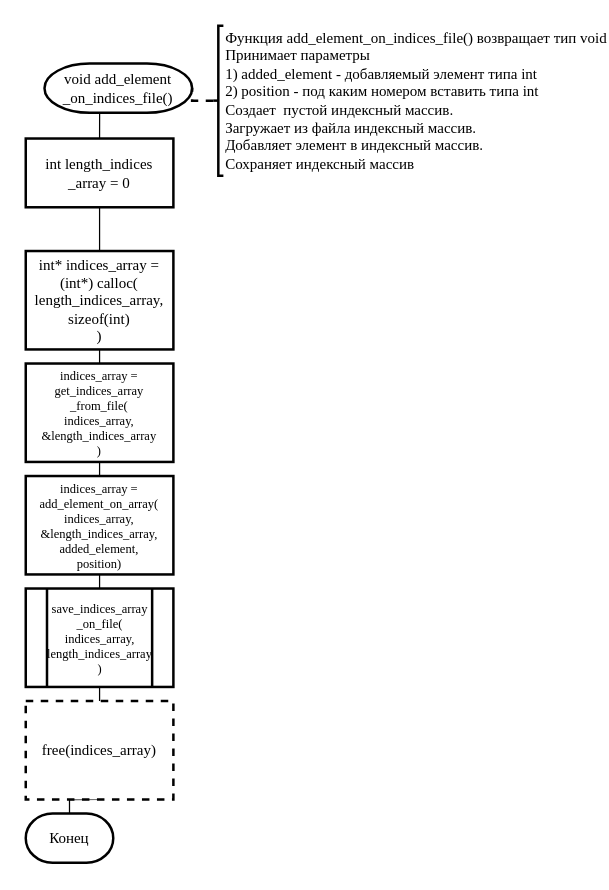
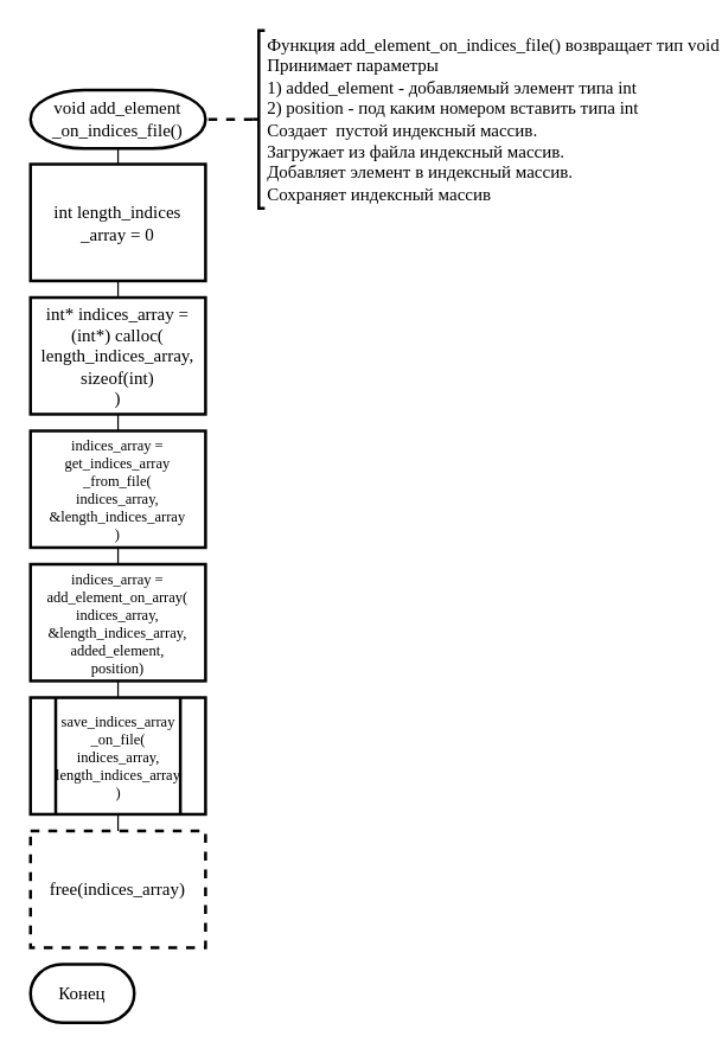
  <mxCell id="0" />
  <mxCell id="1" parent="0" />
  <mxCell id="2" style="edgeStyle=orthogonalEdgeStyle;rounded=0;orthogonalLoop=1;jettySize=auto;html=1;exitX=0.5;exitY=1;exitDx=0;exitDy=0;exitPerimeter=0;entryX=0.5;entryY=0;entryDx=0;entryDy=0;fontFamily=Times New Roman;fontSize=10;endArrow=none;endFill=0;" parent="1" source="3" target="5" edge="1"><mxGeometry relative="1" as="geometry" /></mxCell>
- <mxCell id="3" value="void add_element&lt;br&gt;_on_indices_file()" style="strokeWidth=2;html=1;shape=mxgraph.flowchart.terminator;whiteSpace=wrap;fontFamily=Times New Roman;" parent="1" vertex="1"><mxGeometry x="35" y="50.32" width="118.11" height="39.37" as="geometry" /></mxCell>
+ <mxCell id="3" value="void add_element&lt;br&gt;_on_indices_file()" style="strokeWidth=2;html=1;shape=mxgraph.flowchart.terminator;whiteSpace=wrap;fontFamily=Times New Roman;" parent="1" vertex="1"><mxGeometry x="20" y="60.32" width="118.11" height="39.37" as="geometry" /></mxCell>
  <mxCell id="4" style="edgeStyle=orthogonalEdgeStyle;rounded=0;orthogonalLoop=1;jettySize=auto;html=1;exitX=0.5;exitY=1;exitDx=0;exitDy=0;entryX=0.5;entryY=0;entryDx=0;entryDy=0;fontFamily=Times New Roman;fontSize=10;endArrow=none;endFill=0;" parent="1" source="5" target="7" edge="1"><mxGeometry relative="1" as="geometry" /></mxCell>
- <mxCell id="5" value="int length_indices&lt;br&gt;_array = 0" style="rounded=0;whiteSpace=wrap;html=1;absoluteArcSize=1;arcSize=14;strokeWidth=2;fontFamily=Times New Roman;" parent="1" vertex="1"><mxGeometry x="20" y="110.32" width="118.11" height="55" as="geometry" /></mxCell>
+ <mxCell id="5" value="int length_indices&lt;br&gt;_array = 0" style="rounded=0;whiteSpace=wrap;html=1;absoluteArcSize=1;arcSize=14;strokeWidth=2;fontFamily=Times New Roman;" parent="1" vertex="1"><mxGeometry x="20" y="110.32" width="118.11" height="78.74" as="geometry" /></mxCell>
  <mxCell id="6" style="edgeStyle=orthogonalEdgeStyle;rounded=0;orthogonalLoop=1;jettySize=auto;html=1;exitX=0.5;exitY=1;exitDx=0;exitDy=0;entryX=0.5;entryY=0;entryDx=0;entryDy=0;fontFamily=Times New Roman;fontSize=10;endArrow=none;endFill=0;" parent="1" source="7" target="9" edge="1"><mxGeometry relative="1" as="geometry" /></mxCell>
  <mxCell id="7" value="int* indices_array = (int*) calloc(&lt;br&gt;length_indices_array, sizeof(int)&lt;br&gt;)" style="rounded=0;whiteSpace=wrap;html=1;absoluteArcSize=1;arcSize=14;strokeWidth=2;fontFamily=Times New Roman;" parent="1" vertex="1"><mxGeometry x="20" y="200.32" width="118.11" height="78.74" as="geometry" /></mxCell>
  <mxCell id="8" style="edgeStyle=orthogonalEdgeStyle;rounded=0;orthogonalLoop=1;jettySize=auto;html=1;exitX=0.5;exitY=1;exitDx=0;exitDy=0;entryX=0.5;entryY=0;entryDx=0;entryDy=0;fontFamily=Times New Roman;fontSize=10;endArrow=none;endFill=0;" parent="1" source="9" target="11" edge="1"><mxGeometry relative="1" as="geometry" /></mxCell>
  <mxCell id="9" value="indices_array = get_indices_array&lt;br&gt;_from_file(&lt;br style=&quot;font-size: 10px&quot;&gt;indices_array, &amp;amp;length_indices_array&lt;br style=&quot;font-size: 10px&quot;&gt;)" style="rounded=0;whiteSpace=wrap;html=1;absoluteArcSize=1;arcSize=14;strokeWidth=2;fontSize=10;fontFamily=Times New Roman;" parent="1" vertex="1"><mxGeometry x="20" y="290.32" width="118.11" height="78.74" as="geometry" /></mxCell>
  <mxCell id="10" style="edgeStyle=orthogonalEdgeStyle;rounded=0;orthogonalLoop=1;jettySize=auto;html=1;exitX=0.5;exitY=1;exitDx=0;exitDy=0;entryX=0.5;entryY=0;entryDx=0;entryDy=0;fontFamily=Times New Roman;fontSize=10;endArrow=none;endFill=0;" parent="1" source="11" target="13" edge="1"><mxGeometry relative="1" as="geometry" /></mxCell>
  <mxCell id="11" value="indices_array = add_element_on_array(&lt;br&gt;indices_array, &amp;amp;length_indices_array, added_element, &lt;br&gt;position)" style="rounded=0;whiteSpace=wrap;html=1;absoluteArcSize=1;arcSize=14;strokeWidth=2;fontFamily=Times New Roman;fontSize=10;" parent="1" vertex="1"><mxGeometry x="20" y="380.32" width="118.11" height="78.74" as="geometry" /></mxCell>
  <mxCell id="12" style="edgeStyle=orthogonalEdgeStyle;rounded=0;orthogonalLoop=1;jettySize=auto;html=1;exitX=0.5;exitY=1;exitDx=0;exitDy=0;entryX=0.5;entryY=0;entryDx=0;entryDy=0;fontFamily=Times New Roman;fontSize=10;endArrow=none;endFill=0;" parent="1" source="13" target="15" edge="1"><mxGeometry relative="1" as="geometry" /></mxCell>
  <mxCell id="13" value="save_indices_array&lt;br style=&quot;font-size: 10px;&quot;&gt;_on_file(&lt;br style=&quot;font-size: 10px;&quot;&gt;indices_array, length_indices_array&lt;br style=&quot;font-size: 10px;&quot;&gt;)" style="verticalLabelPosition=middle;verticalAlign=middle;html=1;shape=process;whiteSpace=wrap;rounded=0;size=0.14;arcSize=6;fontFamily=Times New Roman;strokeWidth=2;labelPosition=center;align=center;fontSize=10;" parent="1" vertex="1"><mxGeometry x="20" y="470.32" width="118.11" height="78.74" as="geometry" /></mxCell>
- <mxCell id="14" style="edgeStyle=orthogonalEdgeStyle;rounded=0;orthogonalLoop=1;jettySize=auto;html=1;exitX=0.5;exitY=1;exitDx=0;exitDy=0;entryX=0.5;entryY=0;entryDx=0;entryDy=0;entryPerimeter=0;fontFamily=Times New Roman;fontSize=10;endArrow=none;endFill=0;" parent="1" source="15" target="16" edge="1"><mxGeometry relative="1" as="geometry" /></mxCell>
  <mxCell id="15" value="free(indices_array)" style="rounded=0;whiteSpace=wrap;html=1;absoluteArcSize=1;arcSize=14;strokeWidth=2;fontFamily=Times New Roman;dashed=1;" parent="1" vertex="1"><mxGeometry x="20" y="560.32" width="118.11" height="78.74" as="geometry" /></mxCell>
  <mxCell id="16" value="Конец" style="strokeWidth=2;html=1;shape=mxgraph.flowchart.terminator;whiteSpace=wrap;fontFamily=Times New Roman;" parent="1" vertex="1"><mxGeometry x="20" y="650.32" width="70" height="39.37" as="geometry" /></mxCell>
  <mxCell id="17" style="edgeStyle=orthogonalEdgeStyle;rounded=0;orthogonalLoop=1;jettySize=auto;html=1;exitX=0;exitY=0.5;exitDx=0;exitDy=0;exitPerimeter=0;entryX=1;entryY=0.5;entryDx=0;entryDy=0;entryPerimeter=0;endArrow=none;endFill=0;dashed=1;strokeWidth=2;" edge="1" parent="1" source="18" target="3"><mxGeometry relative="1" as="geometry" /></mxCell>
  <mxCell id="18" value="Функция add_element_on_indices_file() возвращает тип void&lt;br&gt;Принимает параметры&lt;br&gt;1)&amp;nbsp;added_element - добавляемый элемент типа int&lt;br&gt;2)&amp;nbsp;position - под каким номером вставить типа int&lt;br&gt;Создает&amp;nbsp; пустой индексный массив.&lt;br&gt;Загружает из файла индексный массив.&lt;br&gt;Добавляет элемент в индексный массив.&lt;br&gt;Сохраняет индексный массив" style="strokeWidth=2;html=1;shape=mxgraph.flowchart.annotation_2;align=left;labelPosition=right;pointerEvents=1;fontFamily=Times New Roman;" vertex="1" parent="1"><mxGeometry x="170" y="20" width="8.11" height="120" as="geometry" /></mxCell>
